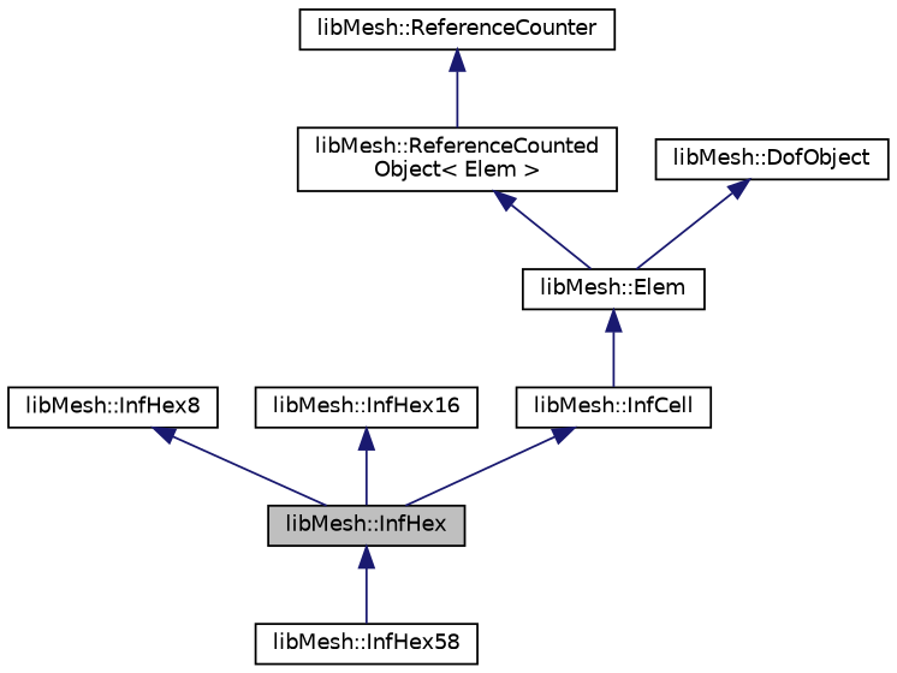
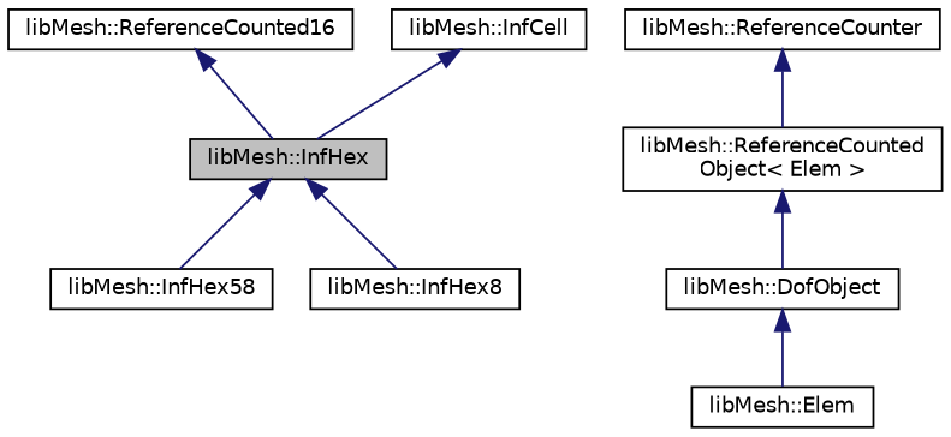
  digraph {
    node [color=black fillcolor=white fontname=Helvetica fontsize=10 shape=record style=filled]
    edge [color=midnightblue dir=back fontname=Helvetica fontsize=10 labelfontname=Helvetica labelfontsize=10 style=solid]
    n1 [fillcolor=grey75 fontcolor=black height=0.2 label="libMesh::InfHex" width=0.4]
    n2 [height=0.2 label="libMesh::InfHex58" width=0.4]
    n3 [height=0.2 label="libMesh::InfHex8" width=0.4]
-   n4 [height=0.2 label="libMesh::InfHex16" width=0.4]
+   n4 [height=0.2 label="libMesh::ReferenceCounted16" width=0.4]
    n5 [height=0.2 label="libMesh::InfCell" width=0.4]
    n6 [height=0.2 label="libMesh::Elem" width=0.4]
    n7 [height=0.2 label="libMesh::ReferenceCounted\lObject\< Elem \>" width=0.4]
    n8 [height=0.2 label="libMesh::ReferenceCounter" width=0.4]
    n9 [height=0.2 label="libMesh::DofObject" width=0.4]
    n1 -> n2
-   n3 -> n1
+   n1 -> n3
    n4 -> n1
    n5 -> n1
-   n6 -> n5
-   n7 -> n6
+   n7 -> n9
    n8 -> n7
    n9 -> n6
  }
